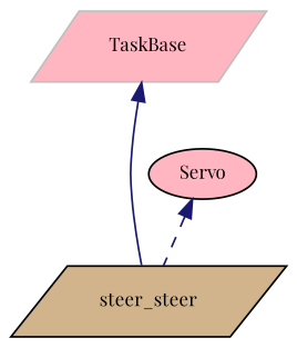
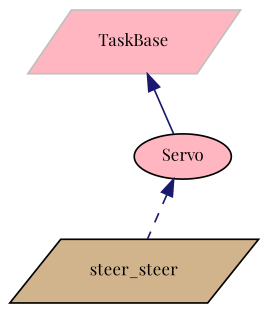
  digraph {
    fontname="Playfair Display"
    node [color=black fillcolor=lightpink fontname="Playfair Display" fontsize=10 shape=parallelogram style=filled]
    edge [color=midnightblue dir=back fontname="Playfair Display" fontsize=10 labelfontname=Helvetica labelfontsize=10]
    n1 [fillcolor=tan fontcolor=black height=0.2 label=steer_steer width=0.4]
    n2 [height=0.2 label=Servo shape=ellipse width=0.4]
    n3 [color=grey75 height=0.2 label=TaskBase width=0.4]
    n2 -> n1 [style=dashed]
-   n3 -> n1 [style=solid]
+   n3 -> n2 [style=solid]
  }
